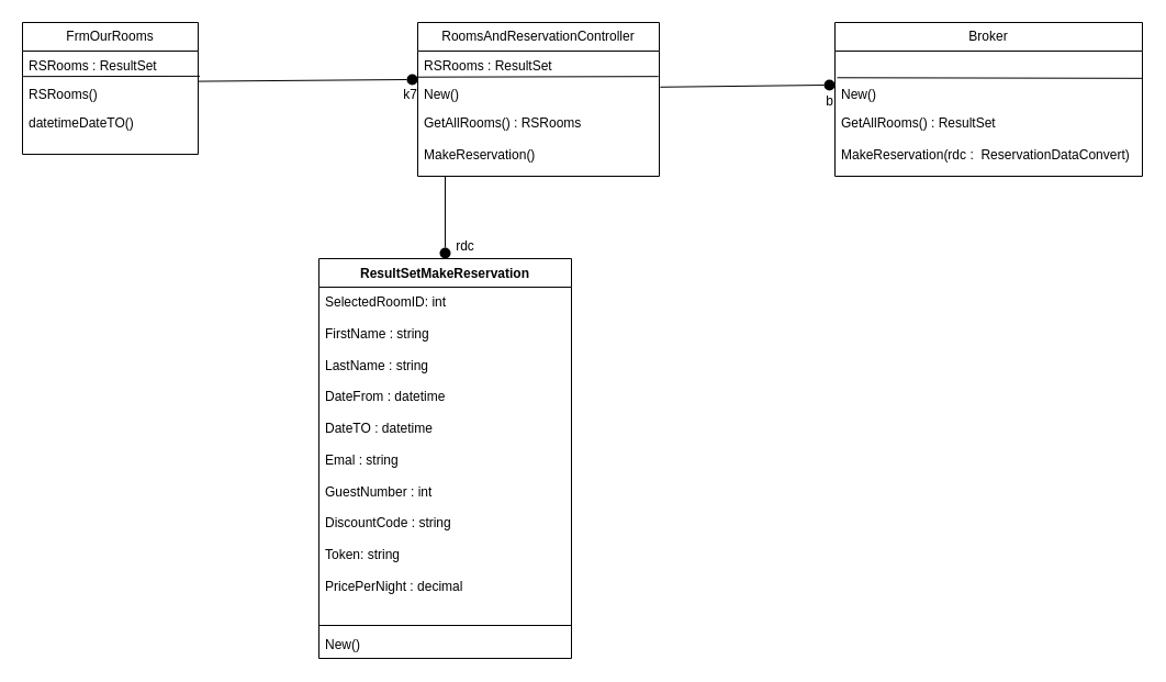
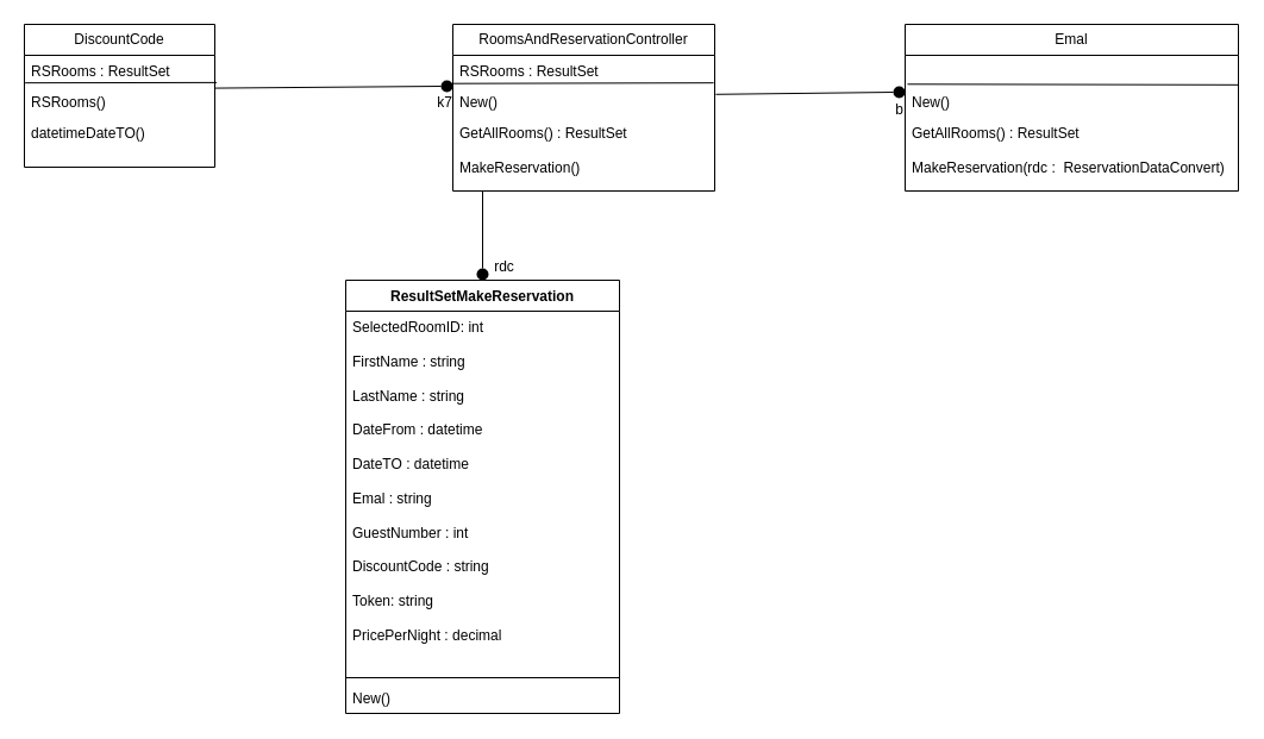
  <mxCell id="0" />
  <mxCell id="1" parent="0" />
- <mxCell id="2" value="Broker" style="swimlane;fontStyle=0;childLayout=stackLayout;horizontal=1;startSize=26;fillColor=none;horizontalStack=0;resizeParent=1;resizeParentMax=0;resizeLast=0;collapsible=1;marginBottom=0;whiteSpace=wrap;html=1;" vertex="1" parent="1"><mxGeometry x="760" y="20" width="280" height="140" as="geometry" /></mxCell>
+ <mxCell id="2" value="Emal" style="swimlane;fontStyle=0;childLayout=stackLayout;horizontal=1;startSize=26;fillColor=none;horizontalStack=0;resizeParent=1;resizeParentMax=0;resizeLast=0;collapsible=1;marginBottom=0;whiteSpace=wrap;html=1;" vertex="1" parent="1"><mxGeometry x="760" y="20" width="280" height="140" as="geometry" /></mxCell>
  <mxCell id="3" value="&amp;nbsp;" style="text;strokeColor=none;fillColor=none;align=left;verticalAlign=top;spacingLeft=4;spacingRight=4;overflow=hidden;rotatable=0;points=[[0,0.5],[1,0.5]];portConstraint=eastwest;whiteSpace=wrap;html=1;" vertex="1" parent="2"><mxGeometry y="26" width="280" height="26" as="geometry" /></mxCell>
  <mxCell id="4" value="New()" style="text;strokeColor=none;fillColor=none;align=left;verticalAlign=top;spacingLeft=4;spacingRight=4;overflow=hidden;rotatable=0;points=[[0,0.5],[1,0.5]];portConstraint=eastwest;whiteSpace=wrap;html=1;" vertex="1" parent="2"><mxGeometry y="52" width="280" height="26" as="geometry" /></mxCell>
  <mxCell id="5" value="GetAllRooms() : ResultSet&lt;br style=&quot;border-color: var(--border-color);&quot;&gt;&lt;br style=&quot;border-color: var(--border-color);&quot;&gt;MakeReservation(rdc :&amp;nbsp;&amp;nbsp;ReservationDataConvert)" style="text;strokeColor=none;fillColor=none;align=left;verticalAlign=top;spacingLeft=4;spacingRight=4;overflow=hidden;rotatable=0;points=[[0,0.5],[1,0.5]];portConstraint=eastwest;whiteSpace=wrap;html=1;" vertex="1" parent="2"><mxGeometry y="78" width="280" height="62" as="geometry" /></mxCell>
  <mxCell id="6" value="" style="endArrow=none;html=1;rounded=0;entryX=1;entryY=0.955;entryDx=0;entryDy=0;entryPerimeter=0;exitX=0.007;exitY=-0.066;exitDx=0;exitDy=0;exitPerimeter=0;" edge="1" parent="2" source="4" target="3"><mxGeometry width="50" height="50" relative="1" as="geometry"><mxPoint x="-290" y="180" as="sourcePoint" /><mxPoint x="-240" y="130" as="targetPoint" /></mxGeometry></mxCell>
  <mxCell id="7" value="RoomsAndReservationController" style="swimlane;fontStyle=0;childLayout=stackLayout;horizontal=1;startSize=26;fillColor=none;horizontalStack=0;resizeParent=1;resizeParentMax=0;resizeLast=0;collapsible=1;marginBottom=0;whiteSpace=wrap;html=1;" vertex="1" parent="1"><mxGeometry x="380" y="20" width="220" height="140" as="geometry" /></mxCell>
  <mxCell id="8" value="RSRooms : ResultSet" style="text;strokeColor=none;fillColor=none;align=left;verticalAlign=top;spacingLeft=4;spacingRight=4;overflow=hidden;rotatable=0;points=[[0,0.5],[1,0.5]];portConstraint=eastwest;whiteSpace=wrap;html=1;" vertex="1" parent="7"><mxGeometry y="26" width="220" height="26" as="geometry" /></mxCell>
  <mxCell id="9" value="New()" style="text;strokeColor=none;fillColor=none;align=left;verticalAlign=top;spacingLeft=4;spacingRight=4;overflow=hidden;rotatable=0;points=[[0,0.5],[1,0.5]];portConstraint=eastwest;whiteSpace=wrap;html=1;" vertex="1" parent="7"><mxGeometry y="52" width="220" height="26" as="geometry" /></mxCell>
- <mxCell id="10" value="GetAllRooms() : RSRooms&lt;br&gt;&lt;br&gt;MakeReservation()" style="text;strokeColor=none;fillColor=none;align=left;verticalAlign=top;spacingLeft=4;spacingRight=4;overflow=hidden;rotatable=0;points=[[0,0.5],[1,0.5]];portConstraint=eastwest;whiteSpace=wrap;html=1;" vertex="1" parent="7"><mxGeometry y="78" width="220" height="62" as="geometry" /></mxCell>
+ <mxCell id="10" value="GetAllRooms() : ResultSet&lt;br&gt;&lt;br&gt;MakeReservation()" style="text;strokeColor=none;fillColor=none;align=left;verticalAlign=top;spacingLeft=4;spacingRight=4;overflow=hidden;rotatable=0;points=[[0,0.5],[1,0.5]];portConstraint=eastwest;whiteSpace=wrap;html=1;" vertex="1" parent="7"><mxGeometry y="78" width="220" height="62" as="geometry" /></mxCell>
  <mxCell id="11" value="" style="endArrow=none;html=1;rounded=0;entryX=-0.005;entryY=0.912;entryDx=0;entryDy=0;entryPerimeter=0;exitX=0.996;exitY=0.891;exitDx=0;exitDy=0;exitPerimeter=0;" edge="1" parent="7" source="8" target="8"><mxGeometry width="50" height="50" relative="1" as="geometry"><mxPoint x="-100" y="60" as="sourcePoint" /><mxPoint x="-239" y="59" as="targetPoint" /></mxGeometry></mxCell>
- <mxCell id="12" value="FrmOurRooms" style="swimlane;fontStyle=0;childLayout=stackLayout;horizontal=1;startSize=26;fillColor=none;horizontalStack=0;resizeParent=1;resizeParentMax=0;resizeLast=0;collapsible=1;marginBottom=0;whiteSpace=wrap;html=1;" vertex="1" parent="1"><mxGeometry x="20" y="20" width="160" height="120" as="geometry" /></mxCell>
+ <mxCell id="12" value="DiscountCode" style="swimlane;fontStyle=0;childLayout=stackLayout;horizontal=1;startSize=26;fillColor=none;horizontalStack=0;resizeParent=1;resizeParentMax=0;resizeLast=0;collapsible=1;marginBottom=0;whiteSpace=wrap;html=1;" vertex="1" parent="1"><mxGeometry x="20" y="20" width="160" height="120" as="geometry" /></mxCell>
  <mxCell id="13" value="RSRooms : ResultSet" style="text;strokeColor=none;fillColor=none;align=left;verticalAlign=top;spacingLeft=4;spacingRight=4;overflow=hidden;rotatable=0;points=[[0,0.5],[1,0.5]];portConstraint=eastwest;whiteSpace=wrap;html=1;" vertex="1" parent="12"><mxGeometry y="26" width="160" height="26" as="geometry" /></mxCell>
  <mxCell id="14" value="RSRooms()" style="text;strokeColor=none;fillColor=none;align=left;verticalAlign=top;spacingLeft=4;spacingRight=4;overflow=hidden;rotatable=0;points=[[0,0.5],[1,0.5]];portConstraint=eastwest;whiteSpace=wrap;html=1;" vertex="1" parent="12"><mxGeometry y="52" width="160" height="26" as="geometry" /></mxCell>
  <mxCell id="15" value="datetimeDateTO()" style="text;strokeColor=none;fillColor=none;align=left;verticalAlign=top;spacingLeft=4;spacingRight=4;overflow=hidden;rotatable=0;points=[[0,0.5],[1,0.5]];portConstraint=eastwest;whiteSpace=wrap;html=1;" vertex="1" parent="12"><mxGeometry y="78" width="160" height="42" as="geometry" /></mxCell>
  <mxCell id="16" value="" style="endArrow=none;html=1;rounded=0;entryX=0.004;entryY=0.891;entryDx=0;entryDy=0;entryPerimeter=0;exitX=1.01;exitY=0.88;exitDx=0;exitDy=0;exitPerimeter=0;" edge="1" parent="12" source="13" target="13"><mxGeometry width="50" height="50" relative="1" as="geometry"><mxPoint x="150" y="49" as="sourcePoint" /><mxPoint x="380" y="210" as="targetPoint" /></mxGeometry></mxCell>
  <mxCell id="17" value="" style="shape=ellipse;fillColor=#000000;strokeColor=none;html=1;sketch=0;" vertex="1" parent="1"><mxGeometry x="370" y="67" width="10" height="10" as="geometry" /></mxCell>
  <mxCell id="18" value="" style="endArrow=none;html=1;rounded=0;entryX=0;entryY=0.5;entryDx=0;entryDy=0;exitX=1.001;exitY=0.061;exitDx=0;exitDy=0;exitPerimeter=0;" edge="1" parent="1" source="14" target="17"><mxGeometry width="50" height="50" relative="1" as="geometry"><mxPoint x="270" y="70" as="sourcePoint" /><mxPoint x="510" y="230" as="targetPoint" /></mxGeometry></mxCell>
  <mxCell id="19" value="" style="shape=ellipse;fillColor=#000000;strokeColor=none;html=1;sketch=0;" vertex="1" parent="1"><mxGeometry x="750" y="72" width="10" height="10" as="geometry" /></mxCell>
  <mxCell id="20" value="" style="endArrow=none;html=1;rounded=0;exitX=1.004;exitY=0.262;exitDx=0;exitDy=0;exitPerimeter=0;entryX=0;entryY=0.5;entryDx=0;entryDy=0;" edge="1" parent="1" source="9" target="19"><mxGeometry width="50" height="50" relative="1" as="geometry"><mxPoint x="896.88" y="78.006" as="sourcePoint" /><mxPoint x="677" y="125" as="targetPoint" /></mxGeometry></mxCell>
  <mxCell id="21" value="b" style="text;html=1;align=center;verticalAlign=middle;resizable=0;points=[];autosize=1;strokeColor=none;fillColor=none;" vertex="1" parent="1"><mxGeometry x="740" y="77" width="30" height="30" as="geometry" /></mxCell>
  <mxCell id="22" value="k7" style="text;html=1;align=center;verticalAlign=middle;resizable=0;points=[];autosize=1;strokeColor=none;fillColor=none;" vertex="1" parent="1"><mxGeometry x="353" y="71" width="40" height="30" as="geometry" /></mxCell>
  <mxCell id="23" value="rdc" style="text;html=1;align=center;verticalAlign=middle;resizable=0;points=[];autosize=1;strokeColor=none;fillColor=none;" vertex="1" parent="1"><mxGeometry x="403" y="209" width="40" height="30" as="geometry" /></mxCell>
  <mxCell id="24" value="" style="shape=ellipse;fillColor=#000000;strokeColor=none;html=1;sketch=0;" vertex="1" parent="1"><mxGeometry x="400" y="225" width="10" height="10" as="geometry" /></mxCell>
  <mxCell id="25" value="" style="endArrow=none;html=1;rounded=0;entryX=0.5;entryY=0;entryDx=0;entryDy=0;" edge="1" parent="1" target="24"><mxGeometry width="50" height="50" relative="1" as="geometry"><mxPoint x="405" y="160" as="sourcePoint" /><mxPoint x="411" y="200" as="targetPoint" /></mxGeometry></mxCell>
  <mxCell id="26" value="ResultSetMakeReservation" style="swimlane;fontStyle=1;align=center;verticalAlign=top;childLayout=stackLayout;horizontal=1;startSize=26;horizontalStack=0;resizeParent=1;resizeParentMax=0;resizeLast=0;collapsible=1;marginBottom=0;whiteSpace=wrap;html=1;" vertex="1" parent="1"><mxGeometry x="290" y="235" width="230" height="364" as="geometry" /></mxCell>
  <mxCell id="27" value="SelectedRoomID: int&lt;br&gt;&lt;br&gt;FirstName : string&lt;br&gt;&lt;br&gt;LastName : string&lt;br&gt;&lt;br&gt;DateFrom : datetime&lt;br style=&quot;border-color: var(--border-color);&quot;&gt;&lt;br style=&quot;border-color: var(--border-color);&quot;&gt;DateTO : datetime&lt;br&gt;&lt;br&gt;Emal : string&lt;br&gt;&lt;br&gt;GuestNumber : int&lt;br&gt;&lt;br&gt;DiscountCode : string&lt;br&gt;&lt;br&gt;Token: string&lt;br&gt;&lt;br&gt;PricePerNight : decimal" style="text;strokeColor=none;fillColor=none;align=left;verticalAlign=top;spacingLeft=4;spacingRight=4;overflow=hidden;rotatable=0;points=[[0,0.5],[1,0.5]];portConstraint=eastwest;whiteSpace=wrap;html=1;" vertex="1" parent="26"><mxGeometry y="26" width="230" height="304" as="geometry" /></mxCell>
  <mxCell id="28" value="" style="line;strokeWidth=1;fillColor=none;align=left;verticalAlign=middle;spacingTop=-1;spacingLeft=3;spacingRight=3;rotatable=0;labelPosition=right;points=[];portConstraint=eastwest;strokeColor=inherit;" vertex="1" parent="26"><mxGeometry y="330" width="230" height="8" as="geometry" /></mxCell>
  <mxCell id="29" value="New()" style="text;strokeColor=none;fillColor=none;align=left;verticalAlign=top;spacingLeft=4;spacingRight=4;overflow=hidden;rotatable=0;points=[[0,0.5],[1,0.5]];portConstraint=eastwest;whiteSpace=wrap;html=1;" vertex="1" parent="26"><mxGeometry y="338" width="230" height="26" as="geometry" /></mxCell>
